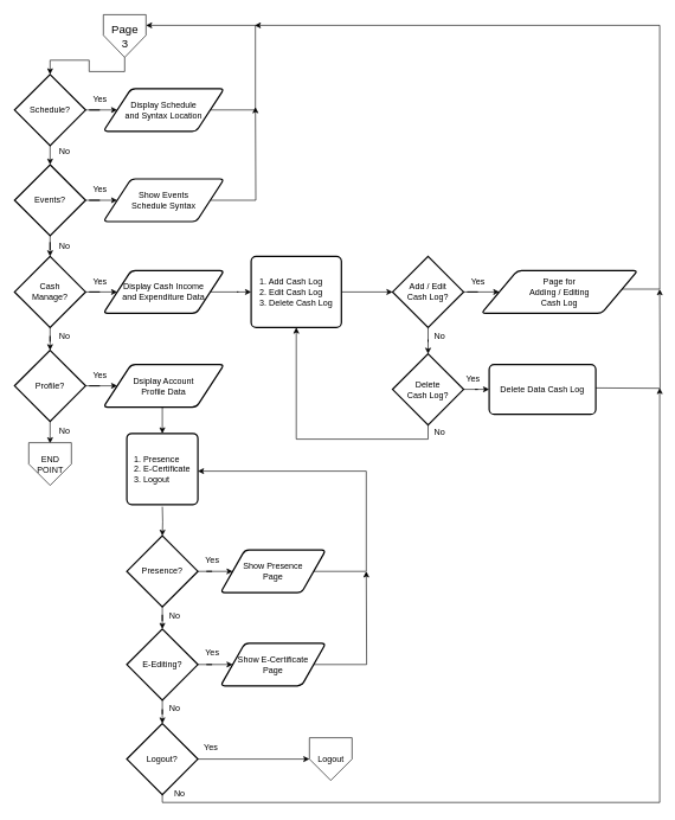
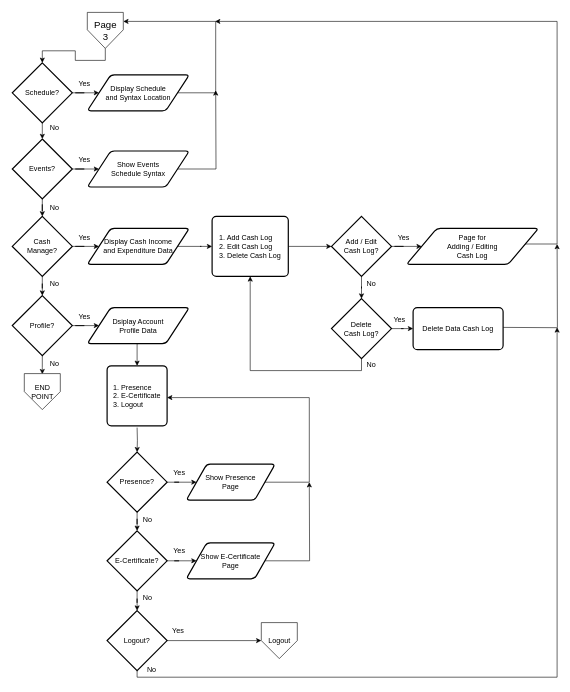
  <mxCell id="0" />
  <mxCell id="1" parent="0" />
  <mxCell id="2" value="&lt;font style=&quot;font-size: 16px;&quot;&gt;Page&lt;/font&gt;&lt;div&gt;&lt;span style=&quot;font-size: 16px;&quot;&gt;3&lt;/span&gt;&lt;/div&gt;" style="verticalLabelPosition=middle;verticalAlign=middle;html=1;shape=offPageConnector;rounded=0;size=0.517;labelPosition=center;align=center;" parent="1" vertex="1"><mxGeometry x="145" y="20" width="60" height="60" as="geometry" /></mxCell>
  <mxCell id="3" style="edgeStyle=orthogonalEdgeStyle;rounded=0;orthogonalLoop=1;jettySize=auto;html=1;exitX=1;exitY=0.5;exitDx=0;exitDy=0;exitPerimeter=0;entryX=0;entryY=0.5;entryDx=0;entryDy=0;" parent="1" source="4" target="15" edge="1"><mxGeometry relative="1" as="geometry" /></mxCell>
  <mxCell id="4" value="Schedule?" style="strokeWidth=2;html=1;shape=mxgraph.flowchart.decision;whiteSpace=wrap;" parent="1" vertex="1"><mxGeometry x="20" y="104" width="100" height="100" as="geometry" /></mxCell>
  <mxCell id="5" style="edgeStyle=orthogonalEdgeStyle;rounded=0;orthogonalLoop=1;jettySize=auto;html=1;exitX=0.5;exitY=1;exitDx=0;exitDy=0;entryX=0.5;entryY=0;entryDx=0;entryDy=0;entryPerimeter=0;" parent="1" source="2" target="4" edge="1"><mxGeometry relative="1" as="geometry" /></mxCell>
  <mxCell id="6" style="edgeStyle=orthogonalEdgeStyle;rounded=0;orthogonalLoop=1;jettySize=auto;html=1;exitX=1;exitY=0.5;exitDx=0;exitDy=0;exitPerimeter=0;entryX=0;entryY=0.5;entryDx=0;entryDy=0;" parent="1" source="8" target="17" edge="1"><mxGeometry relative="1" as="geometry" /></mxCell>
  <mxCell id="7" value="" style="edgeStyle=orthogonalEdgeStyle;rounded=0;orthogonalLoop=1;jettySize=auto;html=1;" parent="1" source="8" target="43" edge="1"><mxGeometry relative="1" as="geometry" /></mxCell>
  <mxCell id="8" value="Events?" style="strokeWidth=2;html=1;shape=mxgraph.flowchart.decision;whiteSpace=wrap;" parent="1" vertex="1"><mxGeometry x="20" y="231" width="100" height="100" as="geometry" /></mxCell>
  <mxCell id="9" style="edgeStyle=orthogonalEdgeStyle;rounded=0;orthogonalLoop=1;jettySize=auto;html=1;exitX=0.5;exitY=1;exitDx=0;exitDy=0;exitPerimeter=0;entryX=0.5;entryY=0;entryDx=0;entryDy=0;entryPerimeter=0;" parent="1" source="4" target="8" edge="1"><mxGeometry relative="1" as="geometry" /></mxCell>
  <mxCell id="10" value="" style="edgeStyle=orthogonalEdgeStyle;rounded=0;orthogonalLoop=1;jettySize=auto;html=1;" parent="1" source="12" target="19" edge="1"><mxGeometry relative="1" as="geometry" /></mxCell>
  <mxCell id="11" value="" style="edgeStyle=orthogonalEdgeStyle;rounded=0;orthogonalLoop=1;jettySize=auto;html=1;" parent="1" source="12" edge="1"><mxGeometry relative="1" as="geometry"><mxPoint x="70" y="623" as="targetPoint" /></mxGeometry></mxCell>
  <mxCell id="12" value="Profile?" style="strokeWidth=2;html=1;shape=mxgraph.flowchart.decision;whiteSpace=wrap;" parent="1" vertex="1"><mxGeometry x="20" y="492" width="100" height="100" as="geometry" /></mxCell>
  <mxCell id="13" value="No" style="text;html=1;align=center;verticalAlign=middle;resizable=0;points=[];autosize=1;strokeColor=none;fillColor=none;" parent="1" vertex="1"><mxGeometry x="70" y="198" width="40" height="30" as="geometry" /></mxCell>
  <mxCell id="14" style="edgeStyle=orthogonalEdgeStyle;rounded=0;orthogonalLoop=1;jettySize=auto;html=1;exitX=1;exitY=0.5;exitDx=0;exitDy=0;entryX=1;entryY=0.25;entryDx=0;entryDy=0;" parent="1" source="15" target="2" edge="1"><mxGeometry relative="1" as="geometry"><mxPoint x="359" y="40" as="targetPoint" /><Array as="points"><mxPoint x="359" y="154" /><mxPoint x="359" y="35" /></Array></mxGeometry></mxCell>
  <mxCell id="15" value="Display Schedule&lt;div&gt;and Syntax Location&lt;/div&gt;" style="shape=parallelogram;html=1;strokeWidth=2;perimeter=parallelogramPerimeter;whiteSpace=wrap;rounded=1;arcSize=12;size=0.23;" parent="1" vertex="1"><mxGeometry x="145" y="124" width="170" height="60" as="geometry" /></mxCell>
  <mxCell id="16" style="edgeStyle=orthogonalEdgeStyle;rounded=0;orthogonalLoop=1;jettySize=auto;html=1;exitX=1;exitY=0.5;exitDx=0;exitDy=0;" parent="1" source="17" edge="1"><mxGeometry relative="1" as="geometry"><mxPoint x="359" y="150" as="targetPoint" /></mxGeometry></mxCell>
  <mxCell id="17" value="Show Events&lt;div&gt;Schedule Syntax&lt;/div&gt;" style="shape=parallelogram;html=1;strokeWidth=2;perimeter=parallelogramPerimeter;whiteSpace=wrap;rounded=1;arcSize=12;size=0.23;" parent="1" vertex="1"><mxGeometry x="145" y="251" width="170" height="60" as="geometry" /></mxCell>
  <mxCell id="18" style="edgeStyle=orthogonalEdgeStyle;rounded=0;orthogonalLoop=1;jettySize=auto;html=1;exitX=0.5;exitY=1;exitDx=0;exitDy=0;entryX=0.5;entryY=0;entryDx=0;entryDy=0;" parent="1" source="19" target="21" edge="1"><mxGeometry relative="1" as="geometry" /></mxCell>
  <mxCell id="19" value="Dsiplay Account&lt;div&gt;Profile Data&lt;/div&gt;" style="shape=parallelogram;html=1;strokeWidth=2;perimeter=parallelogramPerimeter;whiteSpace=wrap;rounded=1;arcSize=12;size=0.23;" parent="1" vertex="1"><mxGeometry x="145" y="512" width="170" height="60" as="geometry" /></mxCell>
  <mxCell id="20" value="" style="edgeStyle=orthogonalEdgeStyle;rounded=0;orthogonalLoop=1;jettySize=auto;html=1;" parent="1" target="24" edge="1"><mxGeometry relative="1" as="geometry"><mxPoint x="228" y="712" as="sourcePoint" /></mxGeometry></mxCell>
  <mxCell id="21" value="&lt;div style=&quot;text-align: justify;&quot;&gt;&lt;span style=&quot;background-color: initial;&quot;&gt;1. Presence&lt;/span&gt;&lt;/div&gt;&lt;div style=&quot;text-align: justify;&quot;&gt;2. E-Certificate&lt;/div&gt;&lt;div style=&quot;text-align: justify;&quot;&gt;3. Logout&lt;/div&gt;" style="rounded=1;whiteSpace=wrap;html=1;absoluteArcSize=1;arcSize=14;strokeWidth=2;" parent="1" vertex="1"><mxGeometry x="178" y="609" width="100" height="100" as="geometry" /></mxCell>
  <mxCell id="22" value="" style="edgeStyle=orthogonalEdgeStyle;rounded=0;orthogonalLoop=1;jettySize=auto;html=1;" parent="1" source="24" target="26" edge="1"><mxGeometry relative="1" as="geometry" /></mxCell>
  <mxCell id="23" value="" style="edgeStyle=orthogonalEdgeStyle;rounded=0;orthogonalLoop=1;jettySize=auto;html=1;" parent="1" source="24" target="30" edge="1"><mxGeometry relative="1" as="geometry" /></mxCell>
  <mxCell id="24" value="Presence?" style="strokeWidth=2;html=1;shape=mxgraph.flowchart.decision;whiteSpace=wrap;" parent="1" vertex="1"><mxGeometry x="178" y="753" width="100" height="100" as="geometry" /></mxCell>
  <mxCell id="25" style="edgeStyle=orthogonalEdgeStyle;rounded=0;orthogonalLoop=1;jettySize=auto;html=1;exitX=1;exitY=0.5;exitDx=0;exitDy=0;entryX=1;entryY=0.5;entryDx=0;entryDy=0;" parent="1" source="26" edge="1"><mxGeometry relative="1" as="geometry"><mxPoint x="278" y="662" as="targetPoint" /><Array as="points"><mxPoint x="515" y="803" /><mxPoint x="515" y="662" /></Array></mxGeometry></mxCell>
  <mxCell id="26" value="Show Presence&lt;div&gt;Page&lt;/div&gt;" style="shape=parallelogram;html=1;strokeWidth=2;perimeter=parallelogramPerimeter;whiteSpace=wrap;rounded=1;arcSize=12;size=0.23;" parent="1" vertex="1"><mxGeometry x="310" y="773" width="148" height="60" as="geometry" /></mxCell>
  <mxCell id="27" value="Yes" style="text;html=1;align=center;verticalAlign=middle;resizable=0;points=[];autosize=1;strokeColor=none;fillColor=none;" parent="1" vertex="1"><mxGeometry x="278" y="772" width="40" height="30" as="geometry" /></mxCell>
  <mxCell id="28" value="" style="edgeStyle=orthogonalEdgeStyle;rounded=0;orthogonalLoop=1;jettySize=auto;html=1;" parent="1" source="30" target="32" edge="1"><mxGeometry relative="1" as="geometry" /></mxCell>
  <mxCell id="29" value="" style="edgeStyle=orthogonalEdgeStyle;rounded=0;orthogonalLoop=1;jettySize=auto;html=1;" parent="1" source="30" target="36" edge="1"><mxGeometry relative="1" as="geometry" /></mxCell>
- <mxCell id="30" value="E-Editing?" style="strokeWidth=2;html=1;shape=mxgraph.flowchart.decision;whiteSpace=wrap;" parent="1" vertex="1"><mxGeometry x="178" y="884" width="100" height="100" as="geometry" /></mxCell>
+ <mxCell id="30" value="E-Certificate?" style="strokeWidth=2;html=1;shape=mxgraph.flowchart.decision;whiteSpace=wrap;" parent="1" vertex="1"><mxGeometry x="178" y="884" width="100" height="100" as="geometry" /></mxCell>
  <mxCell id="31" style="edgeStyle=orthogonalEdgeStyle;rounded=0;orthogonalLoop=1;jettySize=auto;html=1;exitX=1;exitY=0.5;exitDx=0;exitDy=0;" parent="1" source="32" edge="1"><mxGeometry relative="1" as="geometry"><mxPoint x="515" y="803" as="targetPoint" /></mxGeometry></mxCell>
  <mxCell id="32" value="Show E-Certificate&lt;div&gt;Page&lt;/div&gt;" style="shape=parallelogram;html=1;strokeWidth=2;perimeter=parallelogramPerimeter;whiteSpace=wrap;rounded=1;arcSize=12;size=0.23;" parent="1" vertex="1"><mxGeometry x="310" y="904" width="148" height="60" as="geometry" /></mxCell>
  <mxCell id="33" value="Yes" style="text;html=1;align=center;verticalAlign=middle;resizable=0;points=[];autosize=1;strokeColor=none;fillColor=none;" parent="1" vertex="1"><mxGeometry x="278" y="902" width="40" height="30" as="geometry" /></mxCell>
  <mxCell id="34" value="" style="edgeStyle=orthogonalEdgeStyle;rounded=0;orthogonalLoop=1;jettySize=auto;html=1;" parent="1" source="36" target="39" edge="1"><mxGeometry relative="1" as="geometry" /></mxCell>
  <mxCell id="35" style="edgeStyle=orthogonalEdgeStyle;rounded=0;orthogonalLoop=1;jettySize=auto;html=1;exitX=0.5;exitY=1;exitDx=0;exitDy=0;exitPerimeter=0;" parent="1" source="36" edge="1"><mxGeometry relative="1" as="geometry"><mxPoint x="928" y="545" as="targetPoint" /><mxPoint x="228" y="1113" as="sourcePoint" /><Array as="points"><mxPoint x="228" y="1128" /><mxPoint x="928" y="1128" /></Array></mxGeometry></mxCell>
  <mxCell id="36" value="Logout?" style="strokeWidth=2;html=1;shape=mxgraph.flowchart.decision;whiteSpace=wrap;" parent="1" vertex="1"><mxGeometry x="178" y="1017" width="100" height="100" as="geometry" /></mxCell>
  <mxCell id="37" value="No" style="text;html=1;align=center;verticalAlign=middle;resizable=0;points=[];autosize=1;strokeColor=none;fillColor=none;" parent="1" vertex="1"><mxGeometry x="225" y="851" width="40" height="30" as="geometry" /></mxCell>
  <mxCell id="38" value="No" style="text;html=1;align=center;verticalAlign=middle;resizable=0;points=[];autosize=1;strokeColor=none;fillColor=none;" parent="1" vertex="1"><mxGeometry x="225" y="981" width="40" height="30" as="geometry" /></mxCell>
  <mxCell id="39" value="&lt;span style=&quot;background-color: initial;&quot;&gt;Logout&lt;/span&gt;" style="verticalLabelPosition=middle;verticalAlign=middle;html=1;shape=offPageConnector;rounded=0;size=0.5;labelPosition=center;align=center;" parent="1" vertex="1"><mxGeometry x="435" y="1037" width="60" height="60" as="geometry" /></mxCell>
  <mxCell id="40" value="Yes" style="text;html=1;align=center;verticalAlign=middle;resizable=0;points=[];autosize=1;strokeColor=none;fillColor=none;" parent="1" vertex="1"><mxGeometry x="276" y="1035" width="40" height="30" as="geometry" /></mxCell>
  <mxCell id="41" value="" style="edgeStyle=orthogonalEdgeStyle;rounded=0;orthogonalLoop=1;jettySize=auto;html=1;" parent="1" source="43" target="46" edge="1"><mxGeometry relative="1" as="geometry" /></mxCell>
  <mxCell id="42" value="" style="edgeStyle=orthogonalEdgeStyle;rounded=0;orthogonalLoop=1;jettySize=auto;html=1;" parent="1" source="43" target="12" edge="1"><mxGeometry relative="1" as="geometry" /></mxCell>
  <mxCell id="43" value="Cash&lt;div&gt;Manage?&lt;/div&gt;" style="strokeWidth=2;html=1;shape=mxgraph.flowchart.decision;whiteSpace=wrap;" parent="1" vertex="1"><mxGeometry x="20" y="360" width="100" height="100" as="geometry" /></mxCell>
  <mxCell id="44" value="No" style="text;html=1;align=center;verticalAlign=middle;resizable=0;points=[];autosize=1;strokeColor=none;fillColor=none;" parent="1" vertex="1"><mxGeometry x="70" y="330" width="40" height="30" as="geometry" /></mxCell>
  <mxCell id="45" value="" style="edgeStyle=orthogonalEdgeStyle;rounded=0;orthogonalLoop=1;jettySize=auto;html=1;" parent="1" source="46" target="48" edge="1"><mxGeometry relative="1" as="geometry" /></mxCell>
  <mxCell id="46" value="Display Cash Income&lt;div&gt;and Expenditure Data&lt;/div&gt;" style="shape=parallelogram;html=1;strokeWidth=2;perimeter=parallelogramPerimeter;whiteSpace=wrap;rounded=1;arcSize=12;size=0.23;" parent="1" vertex="1"><mxGeometry x="145" y="380" width="170" height="60" as="geometry" /></mxCell>
  <mxCell id="47" value="" style="edgeStyle=orthogonalEdgeStyle;rounded=0;orthogonalLoop=1;jettySize=auto;html=1;" parent="1" source="48" target="52" edge="1"><mxGeometry relative="1" as="geometry" /></mxCell>
  <mxCell id="48" value="&lt;div style=&quot;text-align: justify;&quot;&gt;&lt;span style=&quot;background-color: initial;&quot;&gt;1. Add Cash Log&lt;/span&gt;&lt;/div&gt;&lt;div style=&quot;text-align: justify;&quot;&gt;2. Edit Cash Log&lt;/div&gt;&lt;div style=&quot;text-align: justify;&quot;&gt;3. Delete Cash Log&lt;/div&gt;" style="rounded=1;whiteSpace=wrap;html=1;absoluteArcSize=1;arcSize=14;strokeWidth=2;align=center;" parent="1" vertex="1"><mxGeometry x="353" y="360" width="127" height="100" as="geometry" /></mxCell>
  <mxCell id="49" value="Yes" style="text;html=1;align=center;verticalAlign=middle;resizable=0;points=[];autosize=1;strokeColor=none;fillColor=none;" parent="1" vertex="1"><mxGeometry x="120" y="380" width="40" height="30" as="geometry" /></mxCell>
  <mxCell id="50" value="" style="edgeStyle=orthogonalEdgeStyle;rounded=0;orthogonalLoop=1;jettySize=auto;html=1;" parent="1" source="52" target="54" edge="1"><mxGeometry relative="1" as="geometry" /></mxCell>
  <mxCell id="51" value="" style="edgeStyle=orthogonalEdgeStyle;rounded=0;orthogonalLoop=1;jettySize=auto;html=1;" parent="1" source="52" target="57" edge="1"><mxGeometry relative="1" as="geometry" /></mxCell>
  <mxCell id="52" value="Add / Edit&lt;div&gt;Cash Log?&lt;/div&gt;" style="strokeWidth=2;html=1;shape=mxgraph.flowchart.decision;whiteSpace=wrap;" parent="1" vertex="1"><mxGeometry x="552" y="360" width="100" height="100" as="geometry" /></mxCell>
  <mxCell id="53" style="edgeStyle=elbowEdgeStyle;rounded=0;orthogonalLoop=1;jettySize=auto;html=1;exitX=1;exitY=0.5;exitDx=0;exitDy=0;" parent="1" edge="1"><mxGeometry relative="1" as="geometry"><mxPoint x="358" y="35" as="targetPoint" /><Array as="points"><mxPoint x="928" y="255" /></Array><mxPoint x="871.7" y="406" as="sourcePoint" /></mxGeometry></mxCell>
  <mxCell id="54" value="Page for&lt;div&gt;Adding / Editing&lt;/div&gt;&lt;div&gt;Cash Log&lt;/div&gt;" style="shape=parallelogram;html=1;strokeWidth=2;perimeter=parallelogramPerimeter;whiteSpace=wrap;rounded=1;arcSize=12;size=0.23;" parent="1" vertex="1"><mxGeometry x="677" y="380" width="220" height="60" as="geometry" /></mxCell>
  <mxCell id="55" value="" style="edgeStyle=orthogonalEdgeStyle;rounded=0;orthogonalLoop=1;jettySize=auto;html=1;" parent="1" source="57" target="59" edge="1"><mxGeometry relative="1" as="geometry" /></mxCell>
  <mxCell id="56" style="edgeStyle=orthogonalEdgeStyle;rounded=0;orthogonalLoop=1;jettySize=auto;html=1;exitX=0.5;exitY=1;exitDx=0;exitDy=0;exitPerimeter=0;entryX=0.5;entryY=1;entryDx=0;entryDy=0;" parent="1" source="57" target="48" edge="1"><mxGeometry relative="1" as="geometry" /></mxCell>
  <mxCell id="57" value="Delete&lt;div&gt;Cash Log?&lt;/div&gt;" style="strokeWidth=2;html=1;shape=mxgraph.flowchart.decision;whiteSpace=wrap;" parent="1" vertex="1"><mxGeometry x="552" y="497" width="100" height="100" as="geometry" /></mxCell>
  <mxCell id="58" style="edgeStyle=orthogonalEdgeStyle;rounded=0;orthogonalLoop=1;jettySize=auto;html=1;exitX=1;exitY=0.5;exitDx=0;exitDy=0;" parent="1" edge="1"><mxGeometry relative="1" as="geometry"><mxPoint x="928" y="406" as="targetPoint" /><mxPoint x="838" y="545" as="sourcePoint" /></mxGeometry></mxCell>
  <mxCell id="59" value="Delete Data Cash Log" style="rounded=1;whiteSpace=wrap;html=1;absoluteArcSize=1;arcSize=14;strokeWidth=2;" parent="1" vertex="1"><mxGeometry x="688" y="512" width="150" height="70" as="geometry" /></mxCell>
  <mxCell id="60" value="Yes" style="text;html=1;align=center;verticalAlign=middle;resizable=0;points=[];autosize=1;strokeColor=none;fillColor=none;" parent="1" vertex="1"><mxGeometry x="652" y="380" width="40" height="30" as="geometry" /></mxCell>
  <mxCell id="61" value="No" style="text;html=1;align=center;verticalAlign=middle;resizable=0;points=[];autosize=1;strokeColor=none;fillColor=none;" parent="1" vertex="1"><mxGeometry x="598" y="457" width="40" height="30" as="geometry" /></mxCell>
  <mxCell id="62" value="Yes" style="text;html=1;align=center;verticalAlign=middle;resizable=0;points=[];autosize=1;strokeColor=none;fillColor=none;" parent="1" vertex="1"><mxGeometry x="645" y="517" width="40" height="30" as="geometry" /></mxCell>
  <mxCell id="63" value="No" style="text;html=1;align=center;verticalAlign=middle;resizable=0;points=[];autosize=1;strokeColor=none;fillColor=none;" parent="1" vertex="1"><mxGeometry x="598" y="592" width="40" height="30" as="geometry" /></mxCell>
  <mxCell id="64" value="No" style="text;html=1;align=center;verticalAlign=middle;resizable=0;points=[];autosize=1;strokeColor=none;fillColor=none;" parent="1" vertex="1"><mxGeometry x="232" y="1101" width="40" height="30" as="geometry" /></mxCell>
  <mxCell id="65" value="No" style="text;html=1;align=center;verticalAlign=middle;resizable=0;points=[];autosize=1;strokeColor=none;fillColor=none;" parent="1" vertex="1"><mxGeometry x="70" y="457" width="40" height="30" as="geometry" /></mxCell>
  <mxCell id="66" value="Yes" style="text;html=1;align=center;verticalAlign=middle;resizable=0;points=[];autosize=1;strokeColor=none;fillColor=none;" parent="1" vertex="1"><mxGeometry x="120" y="512" width="40" height="30" as="geometry" /></mxCell>
  <mxCell id="67" value="No" style="text;html=1;align=center;verticalAlign=middle;resizable=0;points=[];autosize=1;strokeColor=none;fillColor=none;" parent="1" vertex="1"><mxGeometry x="70" y="590" width="40" height="30" as="geometry" /></mxCell>
  <mxCell id="68" value="Yes" style="text;html=1;align=center;verticalAlign=middle;resizable=0;points=[];autosize=1;strokeColor=none;fillColor=none;" parent="1" vertex="1"><mxGeometry x="120" y="251" width="40" height="30" as="geometry" /></mxCell>
  <mxCell id="69" value="Yes" style="text;html=1;align=center;verticalAlign=middle;resizable=0;points=[];autosize=1;strokeColor=none;fillColor=none;" parent="1" vertex="1"><mxGeometry x="120" y="124" width="40" height="30" as="geometry" /></mxCell>
  <mxCell id="70" value="END&lt;div&gt;POINT&lt;/div&gt;" style="verticalLabelPosition=middle;verticalAlign=middle;html=1;shape=offPageConnector;rounded=0;size=0.5;labelPosition=center;align=center;" parent="1" vertex="1"><mxGeometry x="40" y="622" width="60" height="60" as="geometry" /></mxCell>
